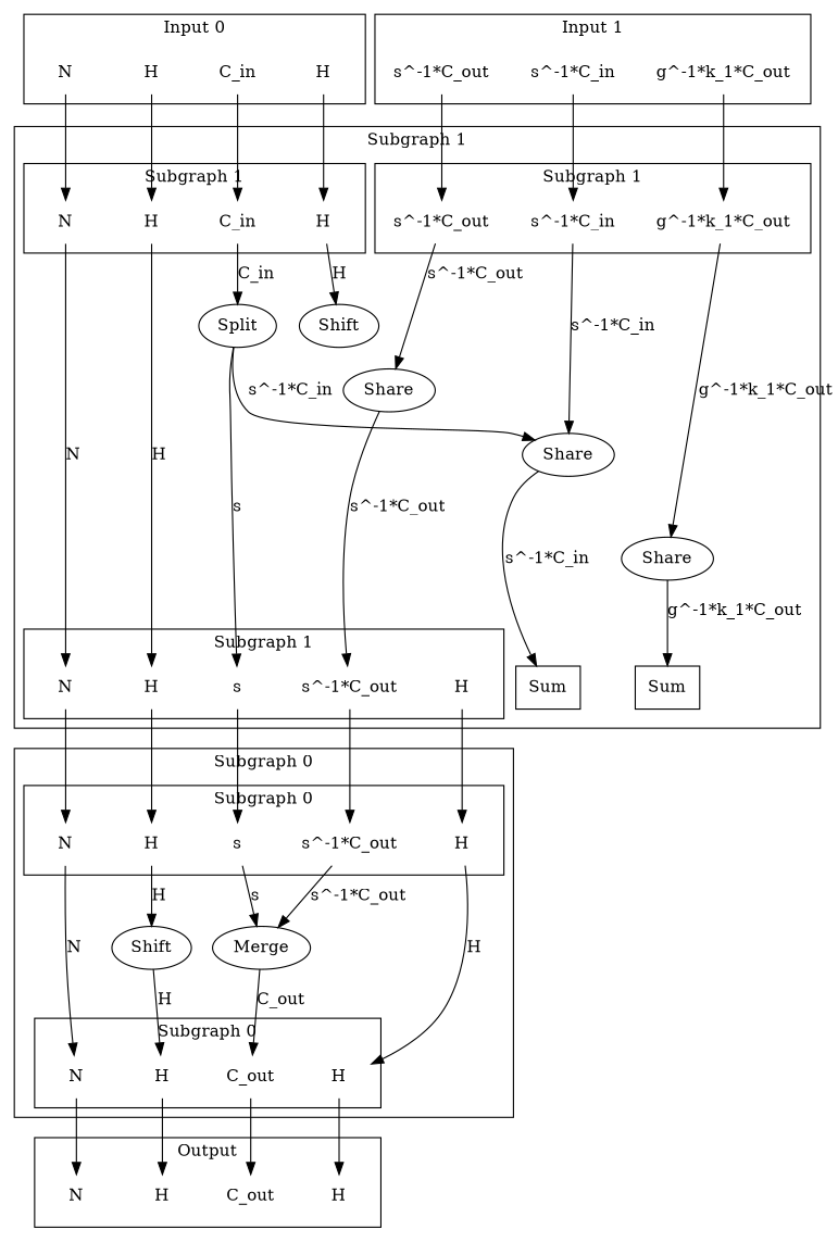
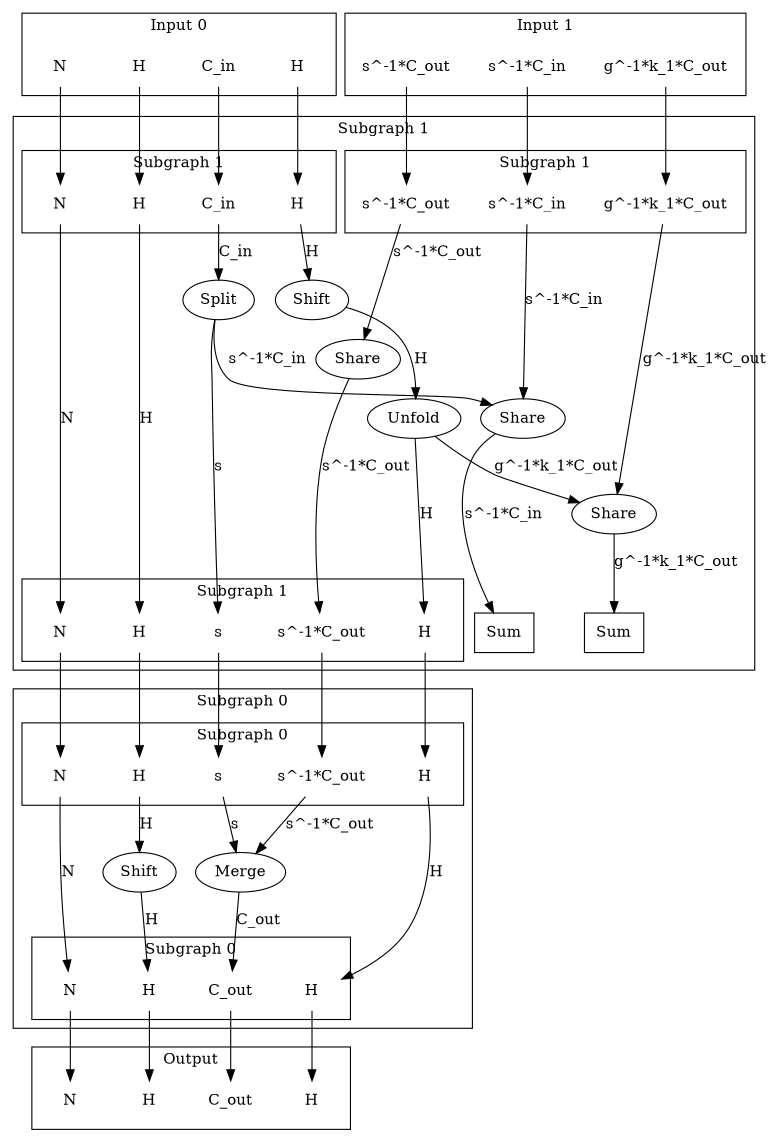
  digraph {
    newrank=true
    node [shape=none]
    n1 [label=N]
    n2 [label=C_in]
    n3 [label=H]
    n4 [label=H]
    n5 [label="s^-1*C_in"]
    n6 [label="s^-1*C_out"]
    n7 [label="g^-1*k_1*C_out"]
    n8 [label=N]
    n9 [label=C_out]
    n10 [label=H]
    n11 [label=H]
    n12 [label=N]
    n13 [label=s]
    n14 [label="s^-1*C_out"]
    n15 [label=H]
    n16 [label=H]
    n17 [label=Merge shape=""]
    n18 [label=Shift shape=""]
    n19 [label=Sum shape=box]
    n20 [label=Sum shape=box]
    n21 [label=N]
    n22 [label=s]
    n23 [label="s^-1*C_out"]
    n24 [label=H]
    n25 [label=H]
    n26 [label=N]
    n27 [label=C_in]
    n28 [label=H]
    n29 [label=H]
    n30 [label="s^-1*C_in"]
    n31 [label="s^-1*C_out"]
    n32 [label="g^-1*k_1*C_out"]
    n33 [label=Split shape=""]
    n34 [label=Shift shape=""]
    n35 [label=Share shape=""]
    n36 [label=Share shape=""]
    n37 [label=Share shape=""]
+   n38 [label=Unfold shape=""]
    n39 [label=N]
    n40 [label=C_out]
    n41 [label=H]
    n42 [label=H]
    subgraph sub_1 {
      rank=same
      n1
      n2
      n3
      n4
      n5
      n6
      n7
    }
    subgraph cluster_2 {
      label="Subgraph 0"
      n17
      n18
      subgraph sub_3 {
        label="Subgraph 0"
        rank=same
        n8
        n9
        n10
        n11
      }
      subgraph sub_4 {
        label="Subgraph 0"
        rank=same
        n12
        n13
        n14
        n15
        n16
      }
      subgraph cluster_5 {
        label="Subgraph 0"
        n8
        n9
        n10
        n11
      }
      subgraph cluster_6 {
        label="Subgraph 0"
        n12
        n13
        n14
        n15
        n16
      }
    }
    subgraph cluster_7 {
      label="Subgraph 1"
      n33
      n34
      n35
      n36
      n37
+     n38
      subgraph sub_8 {
        label="Subgraph 1"
        rank=same
        n19
        n20
        n21
        n22
        n23
        n24
        n25
      }
      subgraph sub_9 {
        label="Subgraph 1"
        rank=same
        n26
        n27
        n28
        n29
        n30
        n31
        n32
      }
      subgraph cluster_10 {
        label="Subgraph 1"
        n21
        n22
        n23
        n24
        n25
      }
      subgraph cluster_11 {
        label="Subgraph 1"
        n26
        n27
        n28
        n29
      }
      subgraph cluster_12 {
        label="Subgraph 1"
        n30
        n31
        n32
      }
    }
    subgraph cluster_13 {
      label="Input 0"
      n1
      n2
      n3
      n4
    }
    subgraph cluster_14 {
      label="Input 1"
      n5
      n6
      n7
    }
    subgraph cluster_15 {
      label=Output
      n39
      n40
      n41
      n42
    }
    n1 -> n26
    n2 -> n27
    n3 -> n28
    n4 -> n29
    n5 -> n30
    n6 -> n31
    n7 -> n32
    n8 -> n39
    n9 -> n40
    n10 -> n41
    n11 -> n42
    n12 -> n8 [label=N]
    n13 -> n17 [label=s]
    n14 -> n17 [label="s^-1*C_out"]
    n15 -> n18 [label=H]
    n16 -> n11 [label=H]
    n17 -> n9 [label=C_out]
    n18 -> n10 [label=H]
    n21 -> n12
    n22 -> n13
    n23 -> n14
    n24 -> n15
    n25 -> n16
    n26 -> n21 [label=N]
    n27 -> n33 [label=C_in]
    n28 -> n24 [label=H]
    n29 -> n34 [label=H]
    n30 -> n35 [label="s^-1*C_in"]
    n31 -> n36 [label="s^-1*C_out"]
    n32 -> n37 [label="g^-1*k_1*C_out"]
    n33 -> n22 [label=s]
    n33 -> n35 [label="s^-1*C_in"]
+   n34 -> n38 [label=H]
    n35 -> n19 [label="s^-1*C_in"]
    n36 -> n23 [label="s^-1*C_out"]
    n37 -> n20 [label="g^-1*k_1*C_out"]
+   n38 -> n25 [label=H]
+   n38 -> n37 [label="g^-1*k_1*C_out"]
  }
